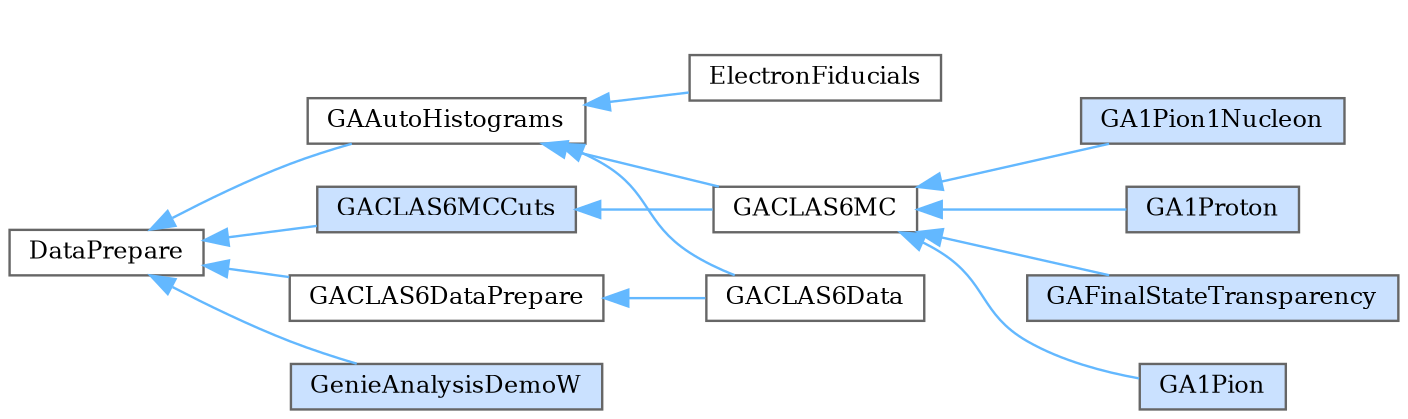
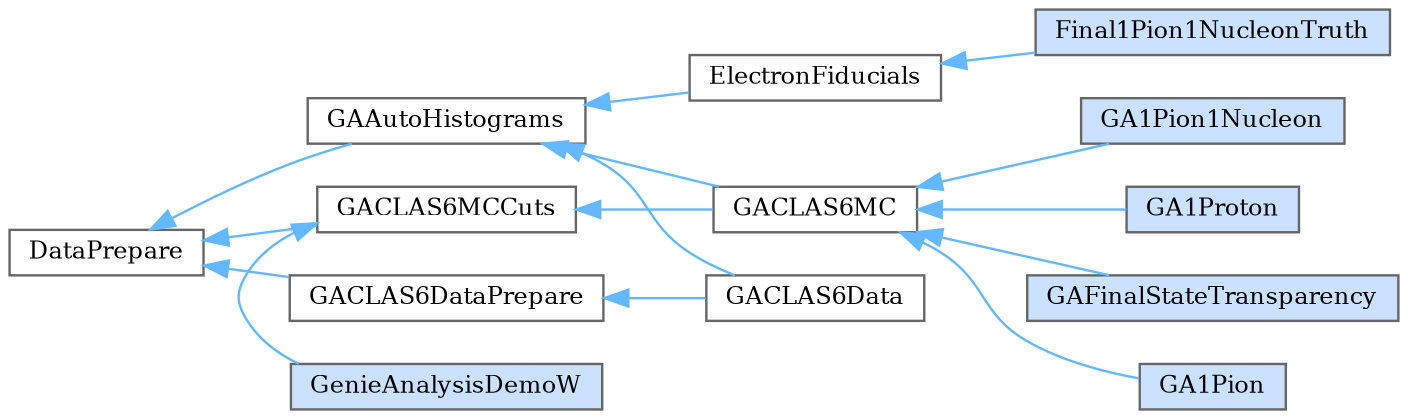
  digraph {
    fontname="DejaVu Serif"
    rankdir=LR
    node [fontname="DejaVu Serif" fontsize=10 shape=box style=filled color=gray40 fillcolor=white]
    edge [fontname="DejaVu Serif" fontsize=10 labelfontname=Helvetica labelfontsize=10 style=solid color=steelblue1 dir=back]
    rank2 [height=0.2 style=invisible width=0.4 color="" fillcolor=""]
    n2 [height=0.2 label=GAAutoHistograms width=0.4]
-   n3 [fillcolor=lightsteelblue1 height=0.2 label=GACLAS6MCCuts width=0.4]
+   n3 [height=0.2 label=GACLAS6MCCuts width=0.4]
    n4 [height=0.2 label=GACLAS6DataPrepare width=0.4]
    n5 [fillcolor=lightsteelblue1 height=0.2 label=GenieAnalysisDemoW width=0.4]
    n6 [height=0.2 label=ElectronFiducials width=0.4]
    n7 [height=0.2 label=GACLAS6Data width=0.4]
    n8 [height=0.2 label=GACLAS6MC width=0.4]
    rank1 [height=0.2 style=invisible width=0.4 color="" fillcolor=""]
    n10 [fontcolor=black height=0.2 label=DataPrepare width=0.4]
+   n11 [fillcolor=lightsteelblue1 height=0.2 label=Final1Pion1NucleonTruth width=0.4]
    n12 [fillcolor=lightsteelblue1 height=0.2 label=GA1Pion width=0.4]
    n13 [fillcolor=lightsteelblue1 height=0.2 label=GA1Pion1Nucleon width=0.4]
    n14 [fillcolor=lightsteelblue1 height=0.2 label=GA1Proton width=0.4]
    n15 [fillcolor=lightsteelblue1 height=0.2 label=GAFinalStateTransparency width=0.4]
    subgraph sub_1 {
      rank=same
      rankdir=TB
      rank2
      n2
      n3
      n4
      n5
    }
    rank2 -> n2 [style=invis color="" dir=""]
    n2 -> n3 [style=invis color="" dir=""]
    n2 -> n6
    n2 -> n7
    n2 -> n8
    n3 -> n4 [style=invis color="" dir=""]
    n3 -> n8
    n4 -> n5 [style=invis color="" dir=""]
    n4 -> n7
+   n6 -> n11
    n8 -> n12
    n8 -> n13
    n8 -> n14
    n8 -> n15
    rank1 -> rank2 [color=white style="" dir=""]
    n10 -> n2
    n10 -> n3
    n10 -> n4
-   n10 -> n5
+   n3 -> n5
  }
